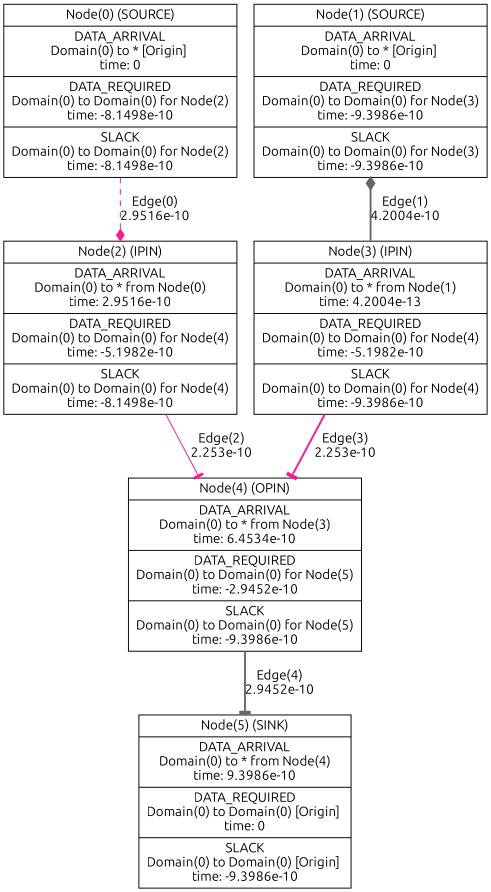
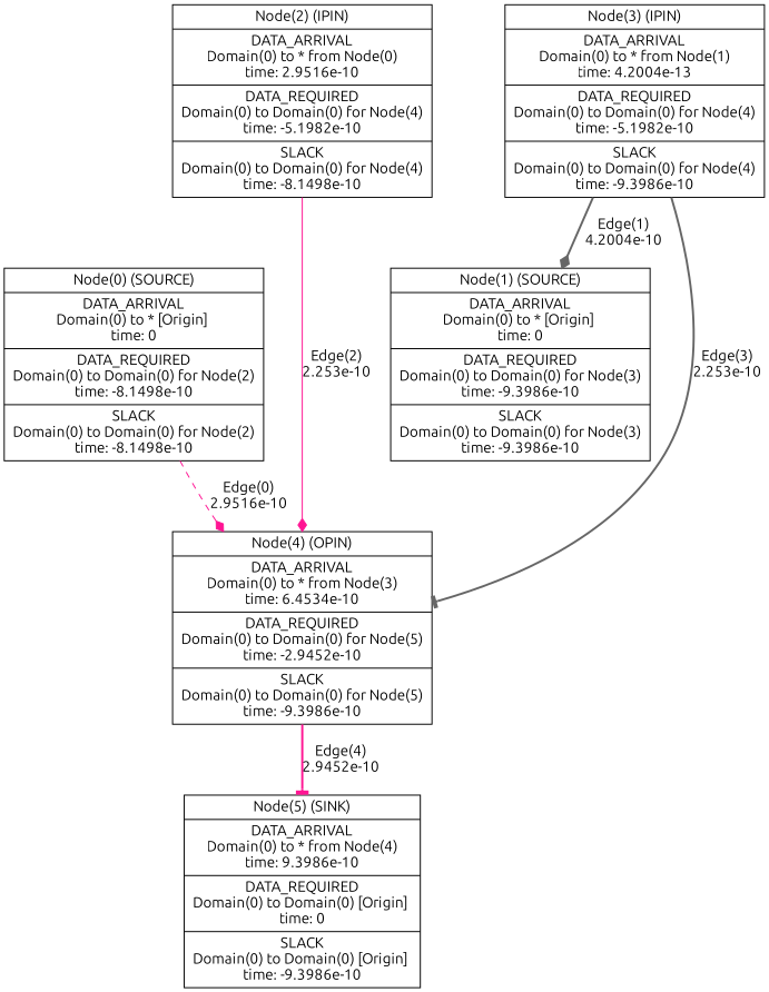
  digraph {
    fontname=Ubuntu
    node [fontname=Ubuntu shape=record]
    edge [arrowhead=tee color=deeppink fontname=Ubuntu style=bold]
    n1 [label="{Node(0) (SOURCE) | {DATA_ARRIVAL\nDomain(0) to * [Origin] \ntime: 0} | {DATA_REQUIRED\nDomain(0) to Domain(0) for Node(2)\ntime: -8.1498e-10} | {SLACK\nDomain(0) to Domain(0) for Node(2)\ntime: -8.1498e-10}}"]
    n2 [label="{Node(1) (SOURCE) | {DATA_ARRIVAL\nDomain(0) to * [Origin] \ntime: 0} | {DATA_REQUIRED\nDomain(0) to Domain(0) for Node(3)\ntime: -9.3986e-10} | {SLACK\nDomain(0) to Domain(0) for Node(3)\ntime: -9.3986e-10}}"]
    n3 [label="{Node(2) (IPIN) | {DATA_ARRIVAL\nDomain(0) to * from Node(0)\ntime: 2.9516e-10} | {DATA_REQUIRED\nDomain(0) to Domain(0) for Node(4)\ntime: -5.1982e-10} | {SLACK\nDomain(0) to Domain(0) for Node(4)\ntime: -8.1498e-10}}"]
    n4 [label="{Node(3) (IPIN) | {DATA_ARRIVAL\nDomain(0) to * from Node(1)\ntime: 4.2004e-13} | {DATA_REQUIRED\nDomain(0) to Domain(0) for Node(4)\ntime: -5.1982e-10} | {SLACK\nDomain(0) to Domain(0) for Node(4)\ntime: -9.3986e-10}}"]
    n5 [label="{Node(4) (OPIN) | {DATA_ARRIVAL\nDomain(0) to * from Node(3)\ntime: 6.4534e-10} | {DATA_REQUIRED\nDomain(0) to Domain(0) for Node(5)\ntime: -2.9452e-10} | {SLACK\nDomain(0) to Domain(0) for Node(5)\ntime: -9.3986e-10}}"]
    n6 [label="{Node(5) (SINK) | {DATA_ARRIVAL\nDomain(0) to * from Node(4)\ntime: 9.3986e-10} | {DATA_REQUIRED\nDomain(0) to Domain(0) [Origin] \ntime: 0} | {SLACK\nDomain(0) to Domain(0) [Origin] \ntime: -9.3986e-10}}"]
    subgraph sub_1 {
      rank=same
      n1
      n2
    }
    subgraph sub_2 {
      rank=same
      n3
      n4
    }
    subgraph sub_3 {
      rank=same
      n5
    }
    subgraph sub_4 {
      rank=same
      n6
    }
-   n1 -> n3 [arrowhead=diamond label="Edge(0)\n2.9516e-10" style=dashed]
-   n3 -> n5 [label="Edge(2)\n2.253e-10" style=solid]
+   n1 -> n5 [arrowhead=diamond label="Edge(0)\n2.9516e-10" style=dashed]
+   n3 -> n5 [arrowhead=diamond label="Edge(2)\n2.253e-10" style=solid]
    n4 -> n2 [arrowhead=diamond color=gray40 label="Edge(1)\n4.2004e-10"]
-   n4 -> n5 [label="Edge(3)\n2.253e-10"]
-   n5 -> n6 [color=gray40 label="Edge(4)\n2.9452e-10"]
+   n4 -> n5 [color=gray40 label="Edge(3)\n2.253e-10"]
+   n5 -> n6 [label="Edge(4)\n2.9452e-10"]
  }
